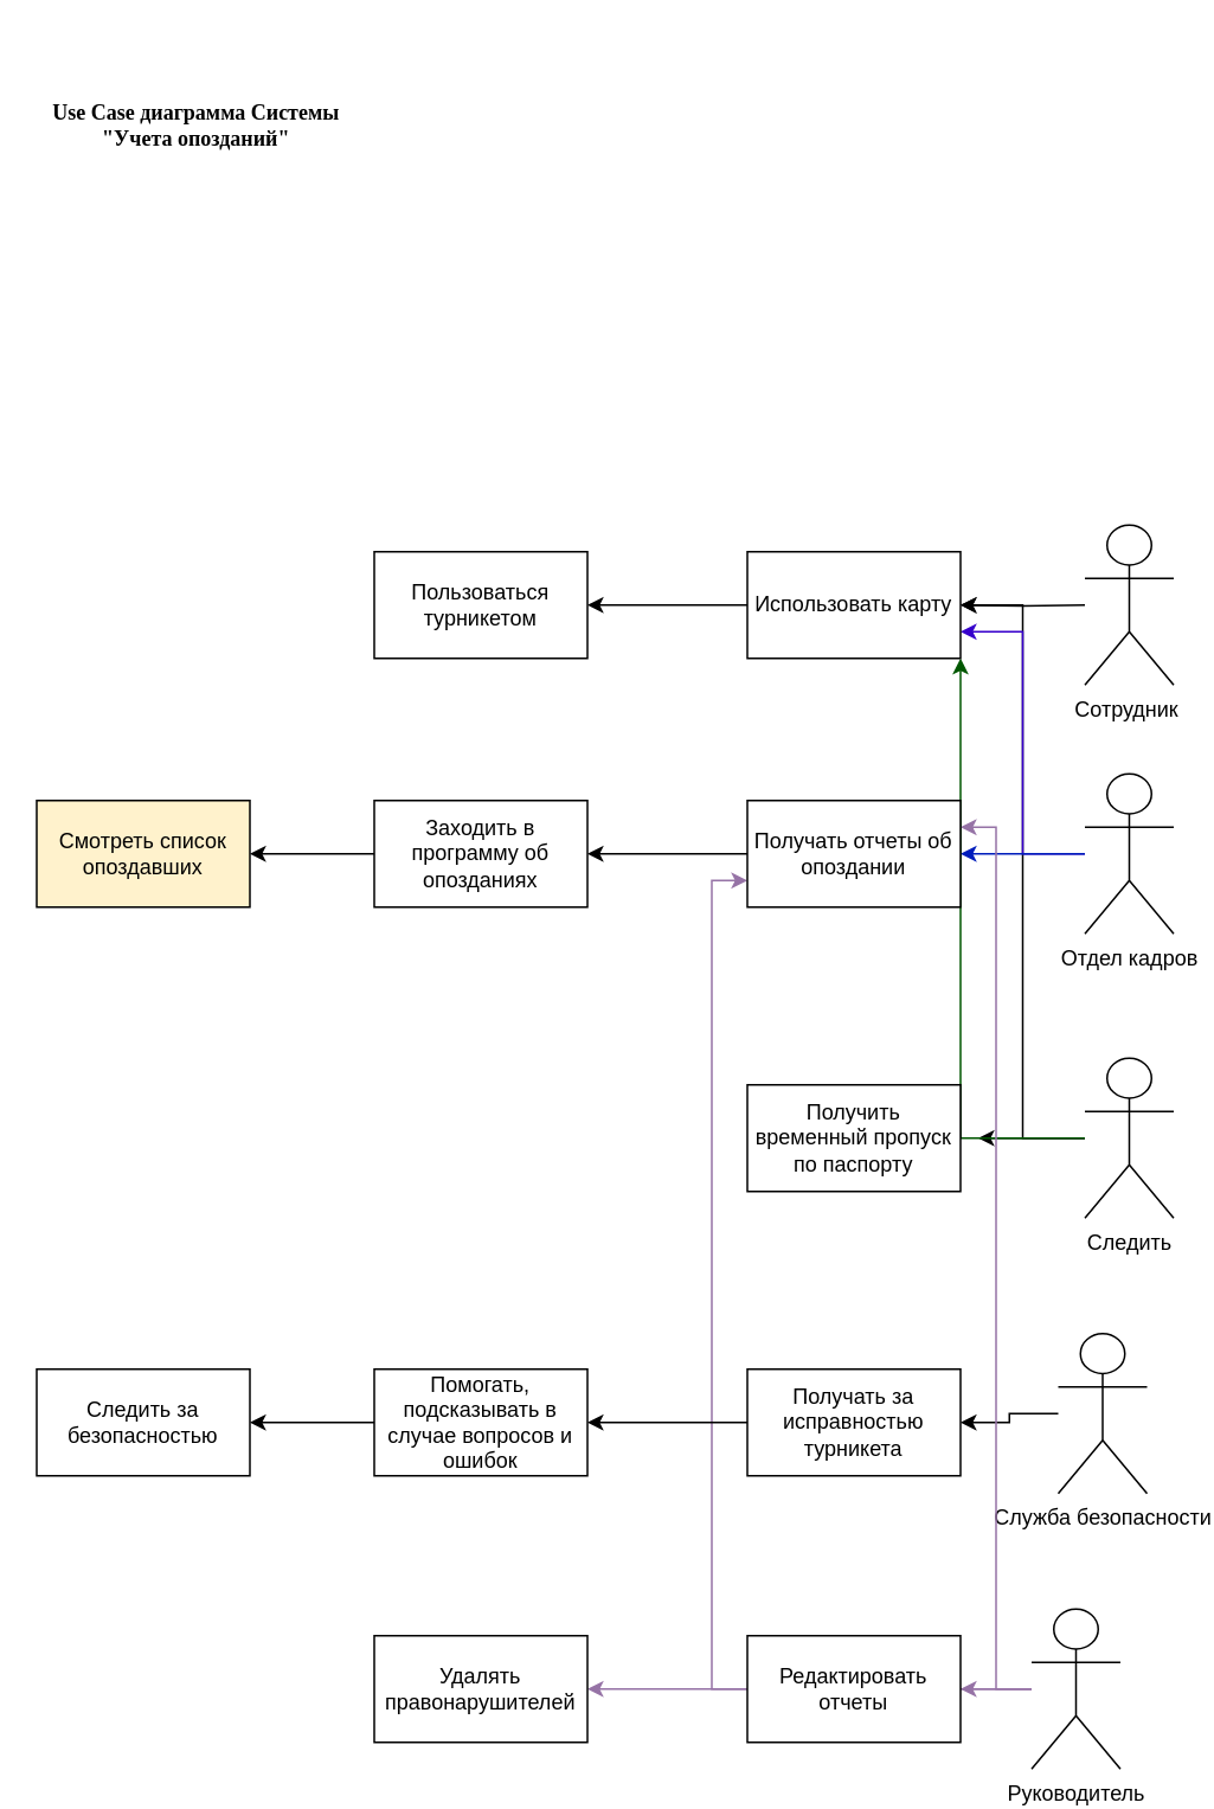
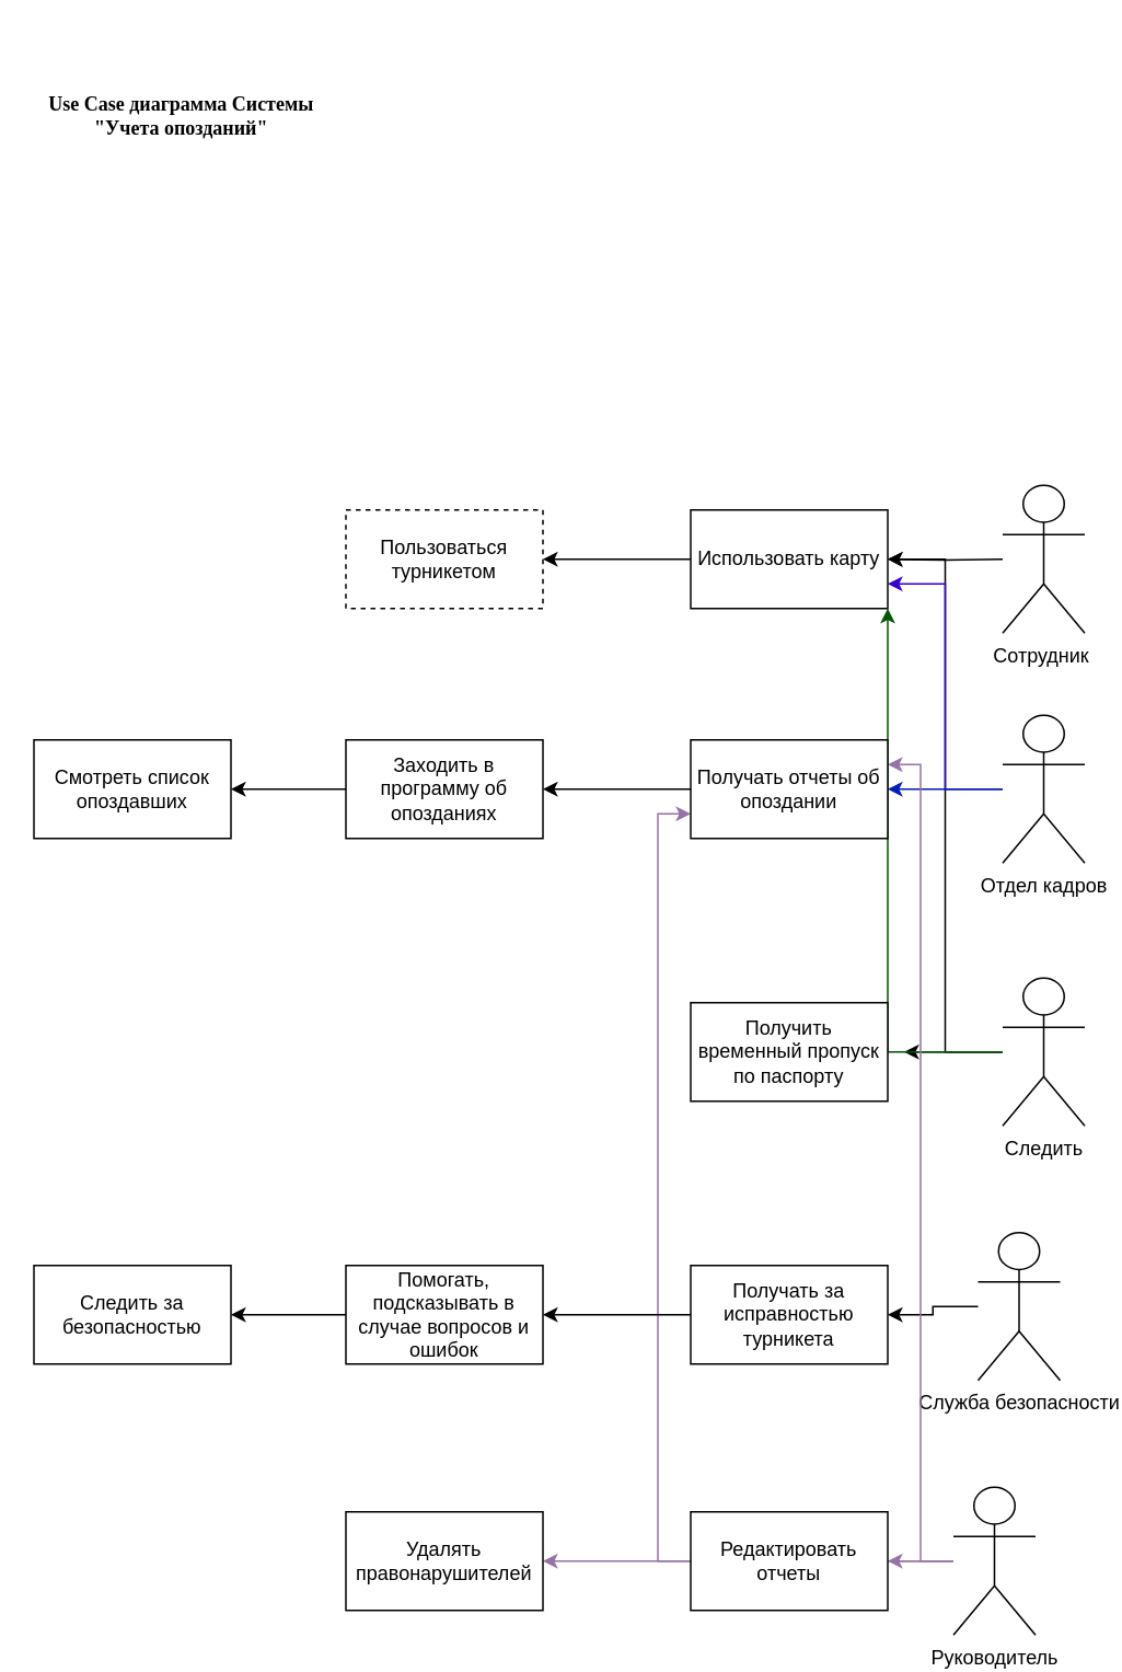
  <mxCell id="0" />
  <mxCell id="1" parent="0" />
  <mxCell id="2" style="edgeStyle=orthogonalEdgeStyle;rounded=0;orthogonalLoop=1;jettySize=auto;html=1;" edge="1" parent="1" source="5"><mxGeometry relative="1" as="geometry"><mxPoint x="550" y="640" as="targetPoint" /></mxGeometry></mxCell>
  <mxCell id="3" style="edgeStyle=orthogonalEdgeStyle;rounded=0;orthogonalLoop=1;jettySize=auto;html=1;entryX=1;entryY=0.5;entryDx=0;entryDy=0;" edge="1" parent="1" source="5" target="18"><mxGeometry relative="1" as="geometry" /></mxCell>
  <mxCell id="4" style="edgeStyle=orthogonalEdgeStyle;rounded=0;orthogonalLoop=1;jettySize=auto;html=1;entryX=1;entryY=1;entryDx=0;entryDy=0;fillColor=#008a00;strokeColor=#005700;" edge="1" parent="1" source="5" target="18"><mxGeometry relative="1" as="geometry" /></mxCell>
  <mxCell id="5" value="Следить" style="shape=umlActor;verticalLabelPosition=bottom;verticalAlign=top;html=1;outlineConnect=0;" vertex="1" parent="1"><mxGeometry x="610" y="595" width="50" height="90" as="geometry" /></mxCell>
  <mxCell id="6" style="edgeStyle=orthogonalEdgeStyle;rounded=0;orthogonalLoop=1;jettySize=auto;html=1;entryX=1;entryY=0.75;entryDx=0;entryDy=0;fillColor=#6a00ff;strokeColor=#3700CC;" edge="1" parent="1" source="8" target="18"><mxGeometry relative="1" as="geometry" /></mxCell>
  <mxCell id="7" style="edgeStyle=orthogonalEdgeStyle;rounded=0;orthogonalLoop=1;jettySize=auto;html=1;fillColor=#0050ef;strokeColor=#001DBC;" edge="1" parent="1" source="8" target="20"><mxGeometry relative="1" as="geometry" /></mxCell>
  <mxCell id="8" value="Отдел кадров" style="shape=umlActor;verticalLabelPosition=bottom;verticalAlign=top;html=1;outlineConnect=0;" vertex="1" parent="1"><mxGeometry x="610" y="435" width="50" height="90" as="geometry" /></mxCell>
  <mxCell id="9" style="edgeStyle=orthogonalEdgeStyle;rounded=0;orthogonalLoop=1;jettySize=auto;html=1;entryX=1;entryY=0.5;entryDx=0;entryDy=0;" edge="1" parent="1" target="18"><mxGeometry relative="1" as="geometry"><mxPoint x="610" y="340" as="sourcePoint" /></mxGeometry></mxCell>
  <mxCell id="10" value="Сотрудник&amp;nbsp;" style="shape=umlActor;verticalLabelPosition=bottom;verticalAlign=top;html=1;outlineConnect=0;" vertex="1" parent="1"><mxGeometry x="610" y="295" width="50" height="90" as="geometry" /></mxCell>
  <mxCell id="11" style="edgeStyle=orthogonalEdgeStyle;rounded=0;orthogonalLoop=1;jettySize=auto;html=1;entryX=1;entryY=0.5;entryDx=0;entryDy=0;" edge="1" parent="1" source="12" target="27"><mxGeometry relative="1" as="geometry" /></mxCell>
  <mxCell id="12" value="Служба безопасности" style="shape=umlActor;verticalLabelPosition=bottom;verticalAlign=top;html=1;outlineConnect=0;" vertex="1" parent="1"><mxGeometry x="595" y="750" width="50" height="90" as="geometry" /></mxCell>
  <mxCell id="13" style="edgeStyle=orthogonalEdgeStyle;rounded=0;orthogonalLoop=1;jettySize=auto;html=1;entryX=1;entryY=0.5;entryDx=0;entryDy=0;fillColor=#e1d5e7;strokeColor=#9673a6;" edge="1" parent="1" source="16" target="32"><mxGeometry relative="1" as="geometry" /></mxCell>
  <mxCell id="14" style="edgeStyle=orthogonalEdgeStyle;rounded=0;orthogonalLoop=1;jettySize=auto;html=1;entryX=1;entryY=0.25;entryDx=0;entryDy=0;fillColor=#e1d5e7;strokeColor=#9673a6;" edge="1" parent="1" source="16" target="20"><mxGeometry relative="1" as="geometry" /></mxCell>
  <mxCell id="15" style="edgeStyle=orthogonalEdgeStyle;rounded=0;orthogonalLoop=1;jettySize=auto;html=1;entryX=0;entryY=0.75;entryDx=0;entryDy=0;fillColor=#e1d5e7;strokeColor=#9673a6;" edge="1" parent="1" source="16" target="20"><mxGeometry relative="1" as="geometry" /></mxCell>
  <mxCell id="16" value="Руководитель&lt;br&gt;" style="shape=umlActor;verticalLabelPosition=bottom;verticalAlign=top;html=1;outlineConnect=0;" vertex="1" parent="1"><mxGeometry x="580" y="905" width="50" height="90" as="geometry" /></mxCell>
  <mxCell id="17" style="edgeStyle=orthogonalEdgeStyle;rounded=0;orthogonalLoop=1;jettySize=auto;html=1;entryX=1;entryY=0.5;entryDx=0;entryDy=0;" edge="1" parent="1" source="18" target="25"><mxGeometry relative="1" as="geometry" /></mxCell>
  <mxCell id="18" value="Использовать карту" style="rounded=0;whiteSpace=wrap;html=1;" vertex="1" parent="1"><mxGeometry x="420" y="310" width="120" height="60" as="geometry" /></mxCell>
  <mxCell id="19" style="edgeStyle=orthogonalEdgeStyle;rounded=0;orthogonalLoop=1;jettySize=auto;html=1;entryX=1;entryY=0.5;entryDx=0;entryDy=0;" edge="1" parent="1" source="20" target="22"><mxGeometry relative="1" as="geometry" /></mxCell>
  <mxCell id="20" value="Получать отчеты об опоздании" style="rounded=0;whiteSpace=wrap;html=1;" vertex="1" parent="1"><mxGeometry x="420" y="450" width="120" height="60" as="geometry" /></mxCell>
  <mxCell id="21" style="edgeStyle=orthogonalEdgeStyle;rounded=0;orthogonalLoop=1;jettySize=auto;html=1;entryX=1;entryY=0.5;entryDx=0;entryDy=0;" edge="1" parent="1" source="22" target="23"><mxGeometry relative="1" as="geometry" /></mxCell>
  <mxCell id="22" value="Заходить в программу об опозданиях" style="rounded=0;whiteSpace=wrap;html=1;" vertex="1" parent="1"><mxGeometry x="210" y="450" width="120" height="60" as="geometry" /></mxCell>
- <mxCell id="23" value="Смотреть список опоздавших&lt;br&gt;" style="rounded=0;whiteSpace=wrap;html=1;fillColor=#fff2cc;" vertex="1" parent="1"><mxGeometry x="20" y="450" width="120" height="60" as="geometry" /></mxCell>
+ <mxCell id="23" value="Смотреть список опоздавших&lt;br&gt;" style="rounded=0;whiteSpace=wrap;html=1;" vertex="1" parent="1"><mxGeometry x="20" y="450" width="120" height="60" as="geometry" /></mxCell>
  <mxCell id="24" value="Получить временный пропуск по паспорту" style="rounded=0;whiteSpace=wrap;html=1;" vertex="1" parent="1"><mxGeometry x="420" y="610" width="120" height="60" as="geometry" /></mxCell>
- <mxCell id="25" value="Пользоваться турникетом" style="rounded=0;whiteSpace=wrap;html=1;" vertex="1" parent="1"><mxGeometry x="210" y="310" width="120" height="60" as="geometry" /></mxCell>
+ <mxCell id="25" value="Пользоваться турникетом" style="rounded=0;whiteSpace=wrap;html=1;dashed=1;" vertex="1" parent="1"><mxGeometry x="210" y="310" width="120" height="60" as="geometry" /></mxCell>
  <mxCell id="26" style="edgeStyle=orthogonalEdgeStyle;rounded=0;orthogonalLoop=1;jettySize=auto;html=1;entryX=1;entryY=0.5;entryDx=0;entryDy=0;" edge="1" parent="1" source="27" target="29"><mxGeometry relative="1" as="geometry" /></mxCell>
  <mxCell id="27" value="Получать за исправностью турникета" style="rounded=0;whiteSpace=wrap;html=1;" vertex="1" parent="1"><mxGeometry x="420" y="770" width="120" height="60" as="geometry" /></mxCell>
  <mxCell id="28" style="edgeStyle=orthogonalEdgeStyle;rounded=0;orthogonalLoop=1;jettySize=auto;html=1;entryX=1;entryY=0.5;entryDx=0;entryDy=0;" edge="1" parent="1" source="29" target="30"><mxGeometry relative="1" as="geometry" /></mxCell>
  <mxCell id="29" value="Помогать, подсказывать в случае вопросов и ошибок" style="rounded=0;whiteSpace=wrap;html=1;" vertex="1" parent="1"><mxGeometry x="210" y="770" width="120" height="60" as="geometry" /></mxCell>
  <mxCell id="30" value="Следить за безопасностью" style="rounded=0;whiteSpace=wrap;html=1;" vertex="1" parent="1"><mxGeometry x="20" y="770" width="120" height="60" as="geometry" /></mxCell>
  <mxCell id="31" style="edgeStyle=orthogonalEdgeStyle;rounded=0;orthogonalLoop=1;jettySize=auto;html=1;entryX=1;entryY=0.5;entryDx=0;entryDy=0;fillColor=#e1d5e7;strokeColor=#9673a6;" edge="1" parent="1" source="32" target="33"><mxGeometry relative="1" as="geometry" /></mxCell>
  <mxCell id="32" value="Редактировать отчеты" style="rounded=0;whiteSpace=wrap;html=1;" vertex="1" parent="1"><mxGeometry x="420" y="920" width="120" height="60" as="geometry" /></mxCell>
  <mxCell id="33" value="Удалять правонарушителей&lt;br&gt;" style="rounded=0;whiteSpace=wrap;html=1;" vertex="1" parent="1"><mxGeometry x="210" y="920" width="120" height="60" as="geometry" /></mxCell>
  <mxCell id="34" value="&lt;b&gt;&lt;font face=&quot;Georgia&quot;&gt;Use Case диаграмма Системы &quot;Учета опозданий&quot;&lt;/font&gt;&lt;/b&gt;" style="text;html=1;strokeColor=none;fillColor=none;align=center;verticalAlign=middle;whiteSpace=wrap;rounded=0;" vertex="1" parent="1"><mxGeometry x="20" y="20" width="180" height="100" as="geometry" /></mxCell>
